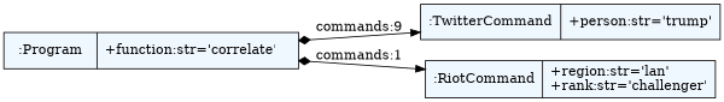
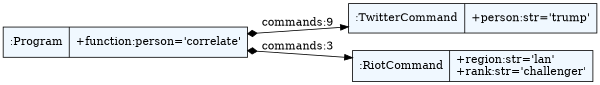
  digraph {
    fontname="Bitstream Vera Sans"
    fontsize=8
    nodesep=0.3
    rankdir=LR
    node [fillcolor=aliceblue shape=record style=filled]
    edge [arrowtail=diamond dir=both]
-   n1 [label="{:Program|+function:str='correlate'\l}"]
+   n1 [label="{:Program|+function:person='correlate'\l}"]
    n2 [label="{:TwitterCommand|+person:str='trump'\l}"]
    n3 [label="{:RiotCommand|+region:str='lan'\l+rank:str='challenger'\l}"]
    n1 -> n2 [label="commands:9"]
-   n1 -> n3 [label="commands:1"]
+   n1 -> n3 [label="commands:3"]
  }
